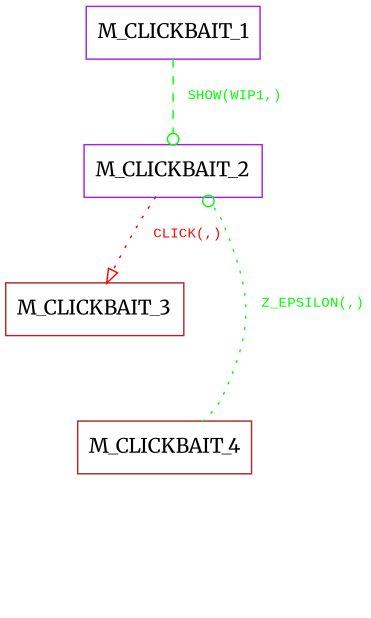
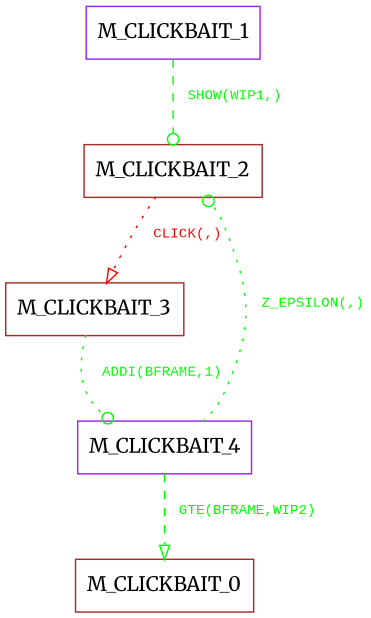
  digraph {
    fontname=Merriweather
    node [color=brown fontname=Merriweather shape=record]
    edge [arrowhead=odot color=green fontcolor=green fontname=Merriweather style=dotted]
    M_CLICKBAIT_1 [color=purple]
-   M_CLICKBAIT_2 [color=purple]
+   M_CLICKBAIT_2
    M_CLICKBAIT_3
-   M_CLICKBAIT_4
+   M_CLICKBAIT_4 [color=purple]
+   M_CLICKBAIT_0
    M_CLICKBAIT_1 -> M_CLICKBAIT_2 [label=< <font face="Courier New" point-size="10"> SHOW(WIP1,)<br/> </font>> style=dashed]
    M_CLICKBAIT_2 -> M_CLICKBAIT_3 [arrowhead=onormal color=red fontcolor=red label=< <font face="Courier New" point-size="10"> CLICK(,)<br/> </font>>]
+   M_CLICKBAIT_3 -> M_CLICKBAIT_4 [label=< <font face="Courier New" point-size="10"> ADDI(BFRAME,1)<br/> </font>>]
    M_CLICKBAIT_4 -> M_CLICKBAIT_2 [label=< <font face="Courier New" point-size="10"> Z_EPSILON(,)<br/> </font>>]
+   M_CLICKBAIT_4 -> M_CLICKBAIT_0 [arrowhead=onormal label=< <font face="Courier New" point-size="10"> GTE(BFRAME,WIP2)<br/> </font>> style=dashed]
  }
